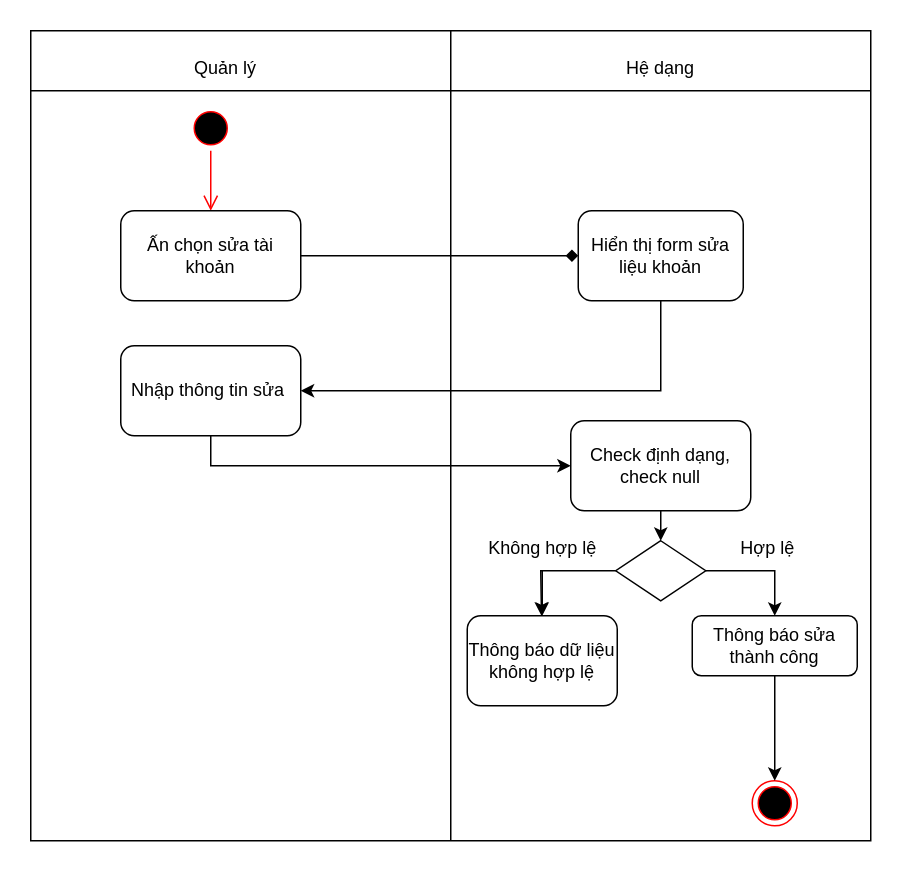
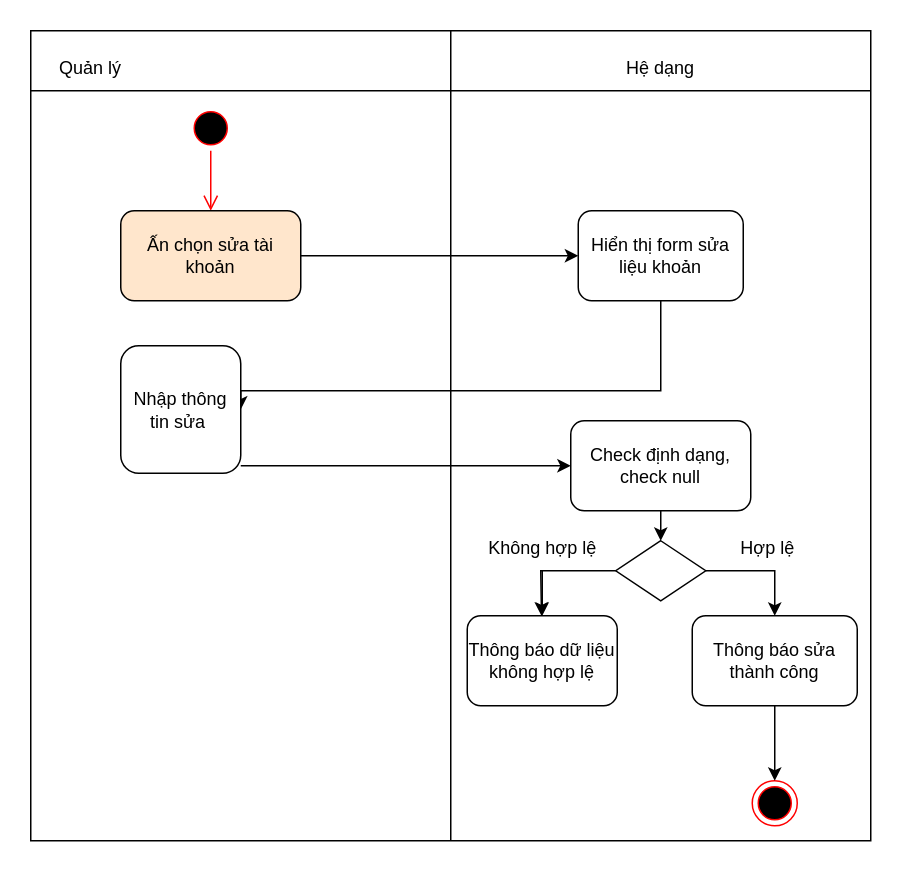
  <mxCell id="0" />
  <mxCell id="1" parent="0" />
  <mxCell id="2" value="" style="shape=internalStorage;whiteSpace=wrap;html=1;backgroundOutline=1;dx=280;dy=40;" parent="1" vertex="1"><mxGeometry x="20" y="20" width="560" height="540" as="geometry" /></mxCell>
- <mxCell id="3" value="Quản lý" style="text;html=1;align=center;verticalAlign=middle;whiteSpace=wrap;rounded=0;" parent="1" vertex="1"><mxGeometry x="120" y="30" width="60" height="30" as="geometry" /></mxCell>
+ <mxCell id="3" value="Quản lý" style="text;html=1;align=center;verticalAlign=middle;whiteSpace=wrap;rounded=0;" parent="1" vertex="1"><mxGeometry x="30" y="30" width="60" height="30" as="geometry" /></mxCell>
  <mxCell id="4" value="Hệ dạng" style="text;html=1;align=center;verticalAlign=middle;whiteSpace=wrap;rounded=0;" parent="1" vertex="1"><mxGeometry x="410" y="30" width="60" height="30" as="geometry" /></mxCell>
  <mxCell id="5" value="" style="ellipse;html=1;shape=startState;fillColor=#000000;strokeColor=#ff0000;" parent="1" vertex="1"><mxGeometry x="125" y="70" width="30" height="30" as="geometry" /></mxCell>
  <mxCell id="6" value="" style="edgeStyle=orthogonalEdgeStyle;html=1;verticalAlign=bottom;endArrow=open;endSize=8;strokeColor=#ff0000;rounded=0;entryX=0.5;entryY=0;entryDx=0;entryDy=0;" parent="1" source="5" target="8" edge="1"><mxGeometry relative="1" as="geometry"><mxPoint x="180" y="140" as="targetPoint" /><Array as="points"><mxPoint x="140" y="120" /><mxPoint x="140" y="120" /></Array></mxGeometry></mxCell>
- <mxCell id="7" style="edgeStyle=orthogonalEdgeStyle;rounded=0;orthogonalLoop=1;jettySize=auto;html=1;endArrow=diamond;" edge="1" parent="1" source="8" target="10"><mxGeometry relative="1" as="geometry" /></mxCell>
- <mxCell id="8" value="Ấn chọn sửa tài khoản" style="rounded=1;whiteSpace=wrap;html=1;" parent="1" vertex="1"><mxGeometry x="80" y="140" width="120" height="60" as="geometry" /></mxCell>
+ <mxCell id="7" style="edgeStyle=orthogonalEdgeStyle;rounded=0;orthogonalLoop=1;jettySize=auto;html=1;" edge="1" parent="1" source="8" target="10"><mxGeometry relative="1" as="geometry" /></mxCell>
+ <mxCell id="8" value="Ấn chọn sửa tài khoản" style="rounded=1;whiteSpace=wrap;html=1;fillColor=#ffe6cc;" parent="1" vertex="1"><mxGeometry x="80" y="140" width="120" height="60" as="geometry" /></mxCell>
  <mxCell id="9" style="edgeStyle=orthogonalEdgeStyle;rounded=0;orthogonalLoop=1;jettySize=auto;html=1;entryX=1;entryY=0.5;entryDx=0;entryDy=0;" edge="1" parent="1" source="10" target="13"><mxGeometry relative="1" as="geometry"><Array as="points"><mxPoint x="440" y="260" /></Array></mxGeometry></mxCell>
  <mxCell id="10" value="Hiển thị form sửa liệu khoản" style="rounded=1;whiteSpace=wrap;html=1;" parent="1" vertex="1"><mxGeometry x="385" y="140" width="110" height="60" as="geometry" /></mxCell>
  <mxCell id="11" value="" style="ellipse;html=1;shape=endState;fillColor=#000000;strokeColor=#ff0000;" parent="1" vertex="1"><mxGeometry x="501" y="520" width="30" height="30" as="geometry" /></mxCell>
  <mxCell id="12" style="edgeStyle=orthogonalEdgeStyle;rounded=0;orthogonalLoop=1;jettySize=auto;html=1;entryX=0;entryY=0.5;entryDx=0;entryDy=0;" parent="1" source="13" edge="1"><mxGeometry relative="1" as="geometry"><Array as="points"><mxPoint x="140" y="310" /></Array><mxPoint x="380" y="310" as="targetPoint" /></mxGeometry></mxCell>
- <mxCell id="13" value="Nhập thông tin sửa&amp;nbsp;" style="rounded=1;whiteSpace=wrap;html=1;" parent="1" vertex="1"><mxGeometry x="80" y="230" width="120" height="60" as="geometry" /></mxCell>
+ <mxCell id="13" value="Nhập thông tin sửa&amp;nbsp;" style="rounded=1;whiteSpace=wrap;html=1;" parent="1" vertex="1"><mxGeometry x="80" y="230" width="80" height="85" as="geometry" /></mxCell>
  <mxCell id="14" value="Check định dạng, check null" style="rounded=1;whiteSpace=wrap;html=1;" parent="1" vertex="1"><mxGeometry x="380" y="280" width="120" height="60" as="geometry" /></mxCell>
  <mxCell id="15" value="" style="endArrow=classic;html=1;rounded=0;exitX=1;exitY=0.5;exitDx=0;exitDy=0;" parent="1" source="20" target="23" edge="1"><mxGeometry width="50" height="50" relative="1" as="geometry"><mxPoint x="321" y="710" as="sourcePoint" /><mxPoint x="371" y="660" as="targetPoint" /><Array as="points"><mxPoint x="516" y="380" /></Array></mxGeometry></mxCell>
  <mxCell id="16" value="" style="endArrow=classic;html=1;rounded=0;exitX=0;exitY=0.5;exitDx=0;exitDy=0;" parent="1" source="20" target="21" edge="1"><mxGeometry width="50" height="50" relative="1" as="geometry"><mxPoint x="321" y="810" as="sourcePoint" /><mxPoint x="371" y="760" as="targetPoint" /><Array as="points"><mxPoint x="360" y="380" /></Array></mxGeometry></mxCell>
  <mxCell id="17" value="" style="edgeStyle=orthogonalEdgeStyle;rounded=0;orthogonalLoop=1;jettySize=auto;html=1;" edge="1" parent="1" source="18" target="21"><mxGeometry relative="1" as="geometry" /></mxCell>
  <mxCell id="18" value="Không hợp lệ" style="text;html=1;align=center;verticalAlign=middle;resizable=0;points=[];autosize=1;strokeColor=none;fillColor=none;" parent="1" vertex="1"><mxGeometry x="311" y="350" width="100" height="30" as="geometry" /></mxCell>
  <mxCell id="19" value="Hợp lệ" style="text;html=1;align=center;verticalAlign=middle;resizable=0;points=[];autosize=1;strokeColor=none;fillColor=none;" parent="1" vertex="1"><mxGeometry x="481" y="350" width="60" height="30" as="geometry" /></mxCell>
  <mxCell id="20" value="" style="rhombus;whiteSpace=wrap;html=1;" parent="1" vertex="1"><mxGeometry x="410" y="360" width="60" height="40" as="geometry" /></mxCell>
  <mxCell id="21" value="Thông báo dữ liệu không hợp lệ" style="rounded=1;whiteSpace=wrap;html=1;" parent="1" vertex="1"><mxGeometry x="311" y="410" width="100" height="60" as="geometry" /></mxCell>
  <mxCell id="22" style="edgeStyle=orthogonalEdgeStyle;rounded=0;orthogonalLoop=1;jettySize=auto;html=1;entryX=0.5;entryY=0;entryDx=0;entryDy=0;" parent="1" source="23" target="11" edge="1"><mxGeometry relative="1" as="geometry" /></mxCell>
- <mxCell id="23" value="Thông báo sửa thành công" style="rounded=1;whiteSpace=wrap;html=1;" parent="1" vertex="1"><mxGeometry x="461" y="410" width="110" height="40" as="geometry" /></mxCell>
+ <mxCell id="23" value="Thông báo sửa thành công" style="rounded=1;whiteSpace=wrap;html=1;" parent="1" vertex="1"><mxGeometry x="461" y="410" width="110" height="60" as="geometry" /></mxCell>
  <mxCell id="24" value="" style="endArrow=classic;html=1;rounded=0;entryX=0.5;entryY=0;entryDx=0;entryDy=0;" parent="1" source="14" target="20" edge="1"><mxGeometry width="50" height="50" relative="1" as="geometry"><mxPoint x="440" y="610" as="sourcePoint" /><mxPoint x="380" y="680" as="targetPoint" /></mxGeometry></mxCell>
